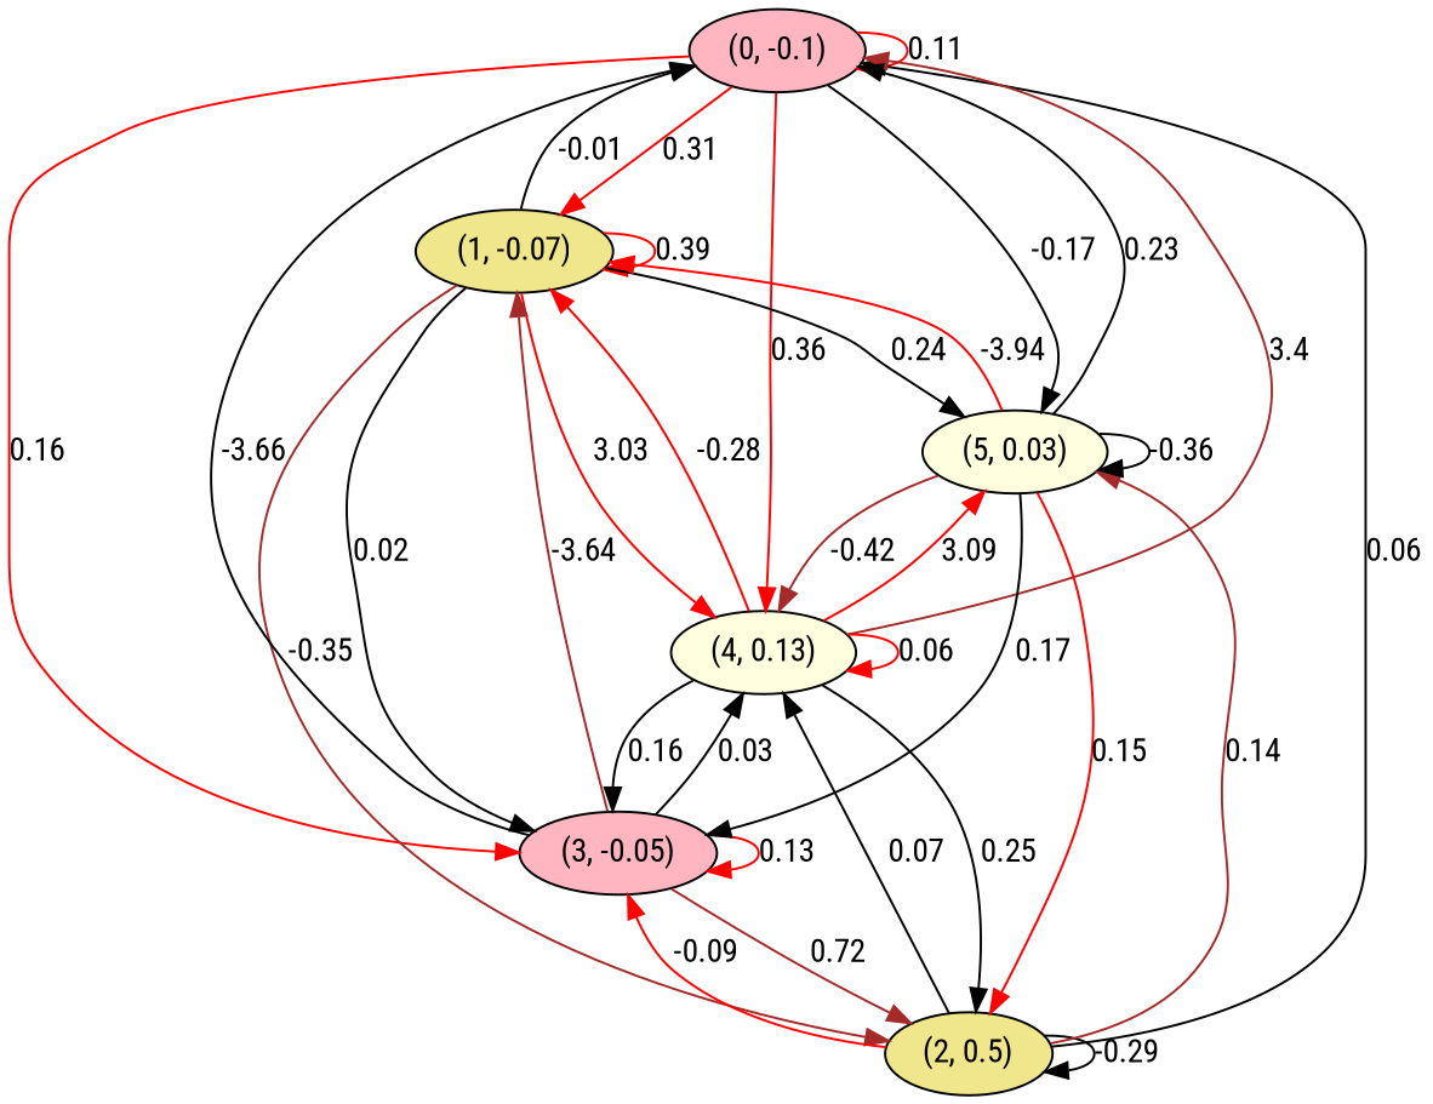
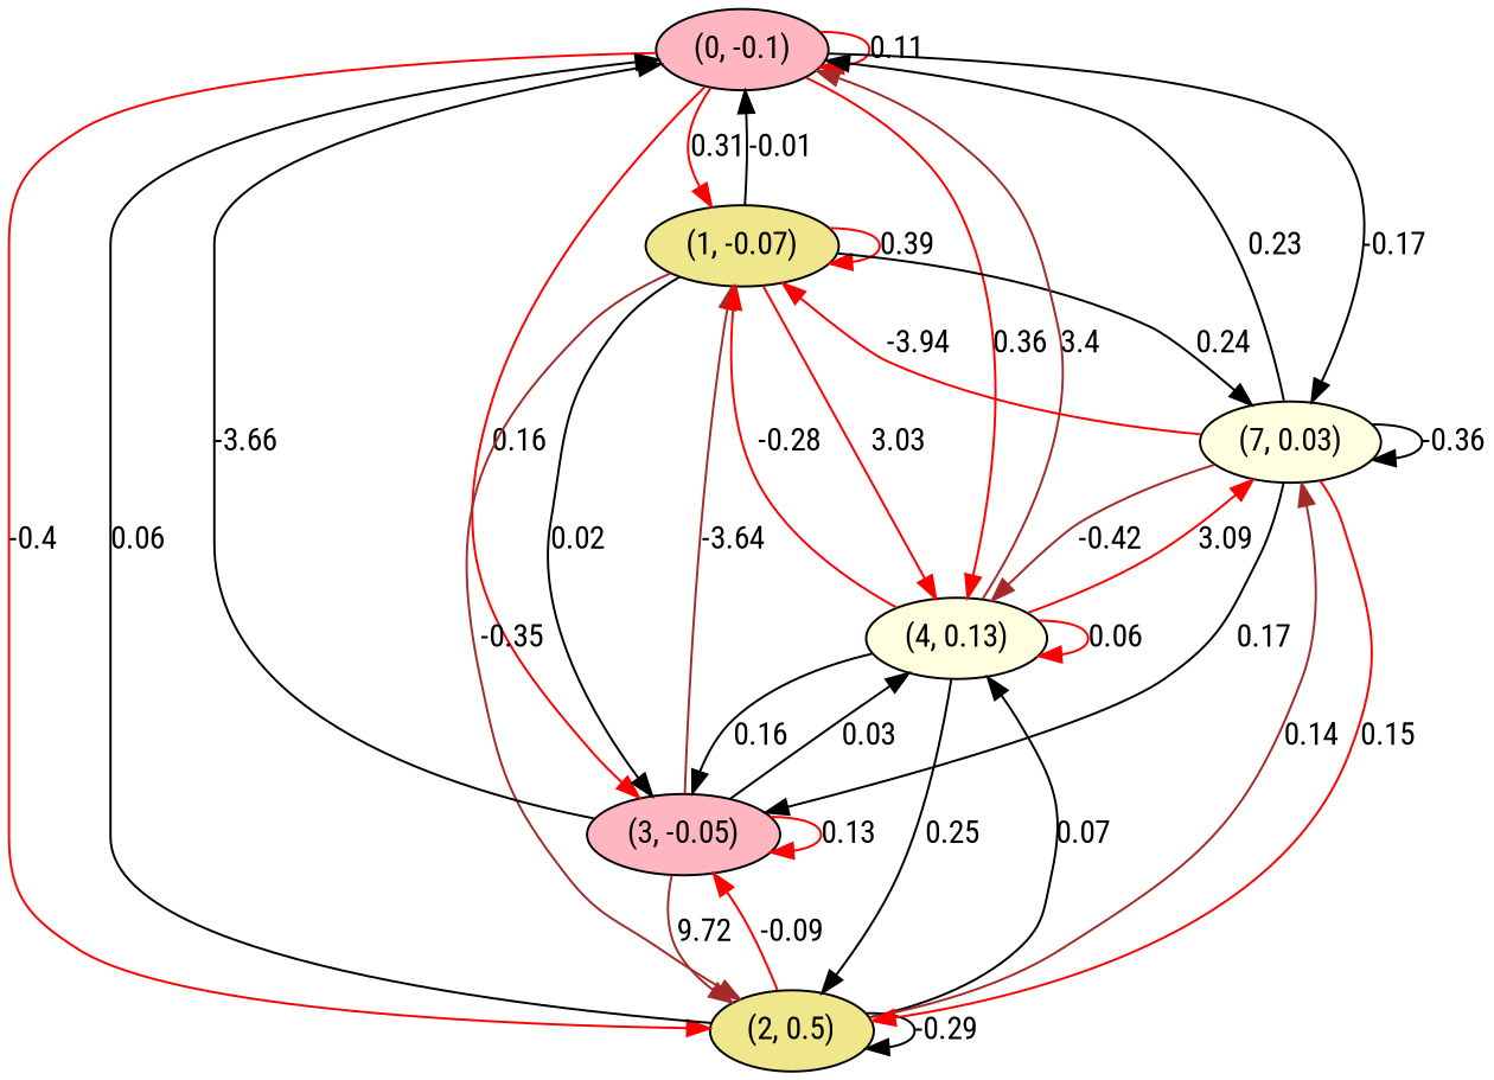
  digraph {
    fontname="Roboto Condensed"
    node [fillcolor=lightpink fontname="Roboto Condensed" style=filled]
    edge [color=red fontname="Roboto Condensed"]
    n1 [label="(0, -0.1)"]
    n2 [fillcolor=khaki label="(1, -0.07)"]
    n3 [fillcolor=khaki label="(2, 0.5)"]
    n4 [label="(3, -0.05)"]
    n5 [fillcolor=lightyellow label="(4, 0.13)"]
-   n6 [fillcolor=lightyellow label="(5, 0.03)"]
+   n6 [fillcolor=lightyellow label="(7, 0.03)"]
    n1 -> n1 [label=0.11]
    n1 -> n2 [label=0.31]
+   n1 -> n3 [label=-0.4]
    n1 -> n4 [label=0.16]
    n1 -> n5 [label=0.36]
    n1 -> n6 [color=black label=-0.17]
    n2 -> n1 [color=black label=-0.01]
    n2 -> n2 [label=0.39]
    n2 -> n3 [color=brown label=-0.35]
    n2 -> n4 [color=black label=0.02]
    n2 -> n5 [label=3.03]
    n2 -> n6 [color=black label=0.24]
    n3 -> n1 [color=black label=0.06]
    n3 -> n3 [color=black label=-0.29]
    n3 -> n4 [label=-0.09]
    n3 -> n5 [color=black label=0.07]
    n3 -> n6 [color=brown label=0.14]
    n4 -> n1 [color=black label=-3.66]
    n4 -> n2 [color=brown label=-3.64]
-   n4 -> n3 [color=brown label=0.72]
+   n4 -> n3 [color=brown label=9.72]
    n4 -> n4 [label=0.13]
    n4 -> n5 [color=black label=0.03]
    n5 -> n1 [color=brown label=3.4]
    n5 -> n2 [label=-0.28]
    n5 -> n3 [color=black label=0.25]
    n5 -> n4 [color=black label=0.16]
    n5 -> n5 [label=0.06]
    n5 -> n6 [label=3.09]
    n6 -> n1 [color=black label=0.23]
    n6 -> n2 [label=-3.94]
    n6 -> n3 [label=0.15]
    n6 -> n4 [color=black label=0.17]
    n6 -> n5 [color=brown label=-0.42]
    n6 -> n6 [color=black label=-0.36]
  }
